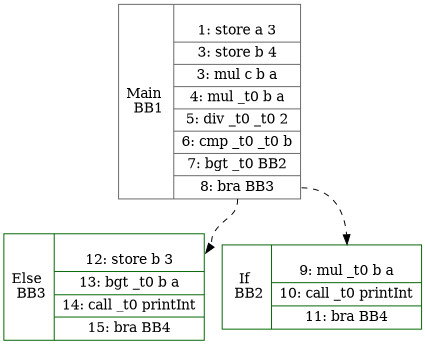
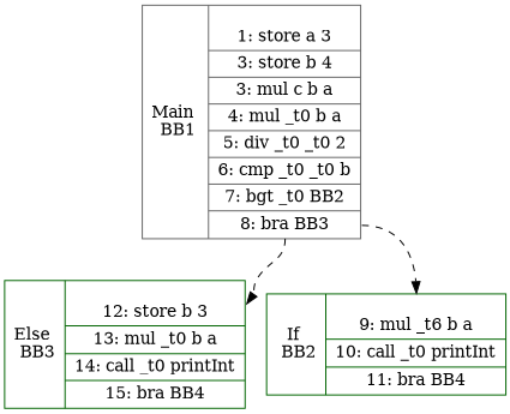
  digraph {
    node [color=darkgreen shape=record]
    edge [headport=entry style=dashed tailport=exit]
    n1 [color=gray40 label="<B> Main \n BB1 | {<entry>\n	1: store a 3\n|	3: store b 4\n|	3: mul c b a\n|	4: mul _t0 b a\n|	5: div _t0 _t0 2\n|	6: cmp _t0 _t0 b\n|	7: bgt _t0 BB2\n|<exit>	8: bra BB3\n}"]
-   n2 [label="<B> Else \n BB3 | {<entry>\n	12: store b 3\n|	13: bgt _t0 b a\n|	14: call _t0 printInt\n|<exit>	15: bra BB4\n}"]
-   n3 [label="<B> If \n BB2 | {<entry>\n	9: mul _t0 b a\n|	10: call _t0 printInt\n|<exit>	11: bra BB4\n}"]
+   n2 [label="<B> Else \n BB3 | {<entry>\n	12: store b 3\n|	13: mul _t0 b a\n|	14: call _t0 printInt\n|<exit>	15: bra BB4\n}"]
+   n3 [label="<B> If \n BB2 | {<entry>\n	9: mul _t6 b a\n|	10: call _t0 printInt\n|<exit>	11: bra BB4\n}"]
    n1 -> n2
    n1 -> n3
  }
